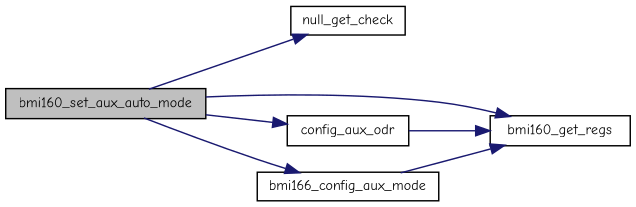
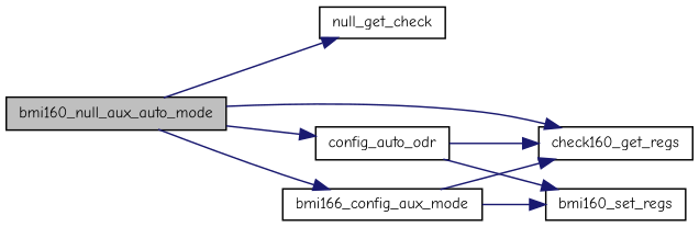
  digraph {
    fontname="Comic Neue"
    rankdir=LR
    node [color=black fillcolor=white fontname="Comic Neue" fontsize=10 shape=record style=filled]
    edge [color=midnightblue fontname="Comic Neue" fontsize=10 labelfontname=Helvetica labelfontsize=10 style=solid]
-   n1 [fillcolor=grey75 fontcolor=black height=0.2 label=bmi160_set_aux_auto_mode width=0.4]
+   n1 [fillcolor=grey75 fontcolor=black height=0.2 label=bmi160_null_aux_auto_mode width=0.4]
    n2 [height=0.2 label=null_get_check width=0.4]
-   n3 [height=0.2 label=config_aux_odr width=0.4]
+   n3 [height=0.2 label=config_auto_odr width=0.4]
    n4 [height=0.2 label=bmi166_config_aux_mode width=0.4]
-   n5 [height=0.2 label=bmi160_get_regs width=0.4]
+   n5 [height=0.2 label=check160_get_regs width=0.4]
+   n6 [height=0.2 label=bmi160_set_regs width=0.4]
    n1 -> n2
    n1 -> n3
    n1 -> n4
    n1 -> n5
    n3 -> n5
+   n3 -> n6
    n4 -> n5
+   n4 -> n6
  }
